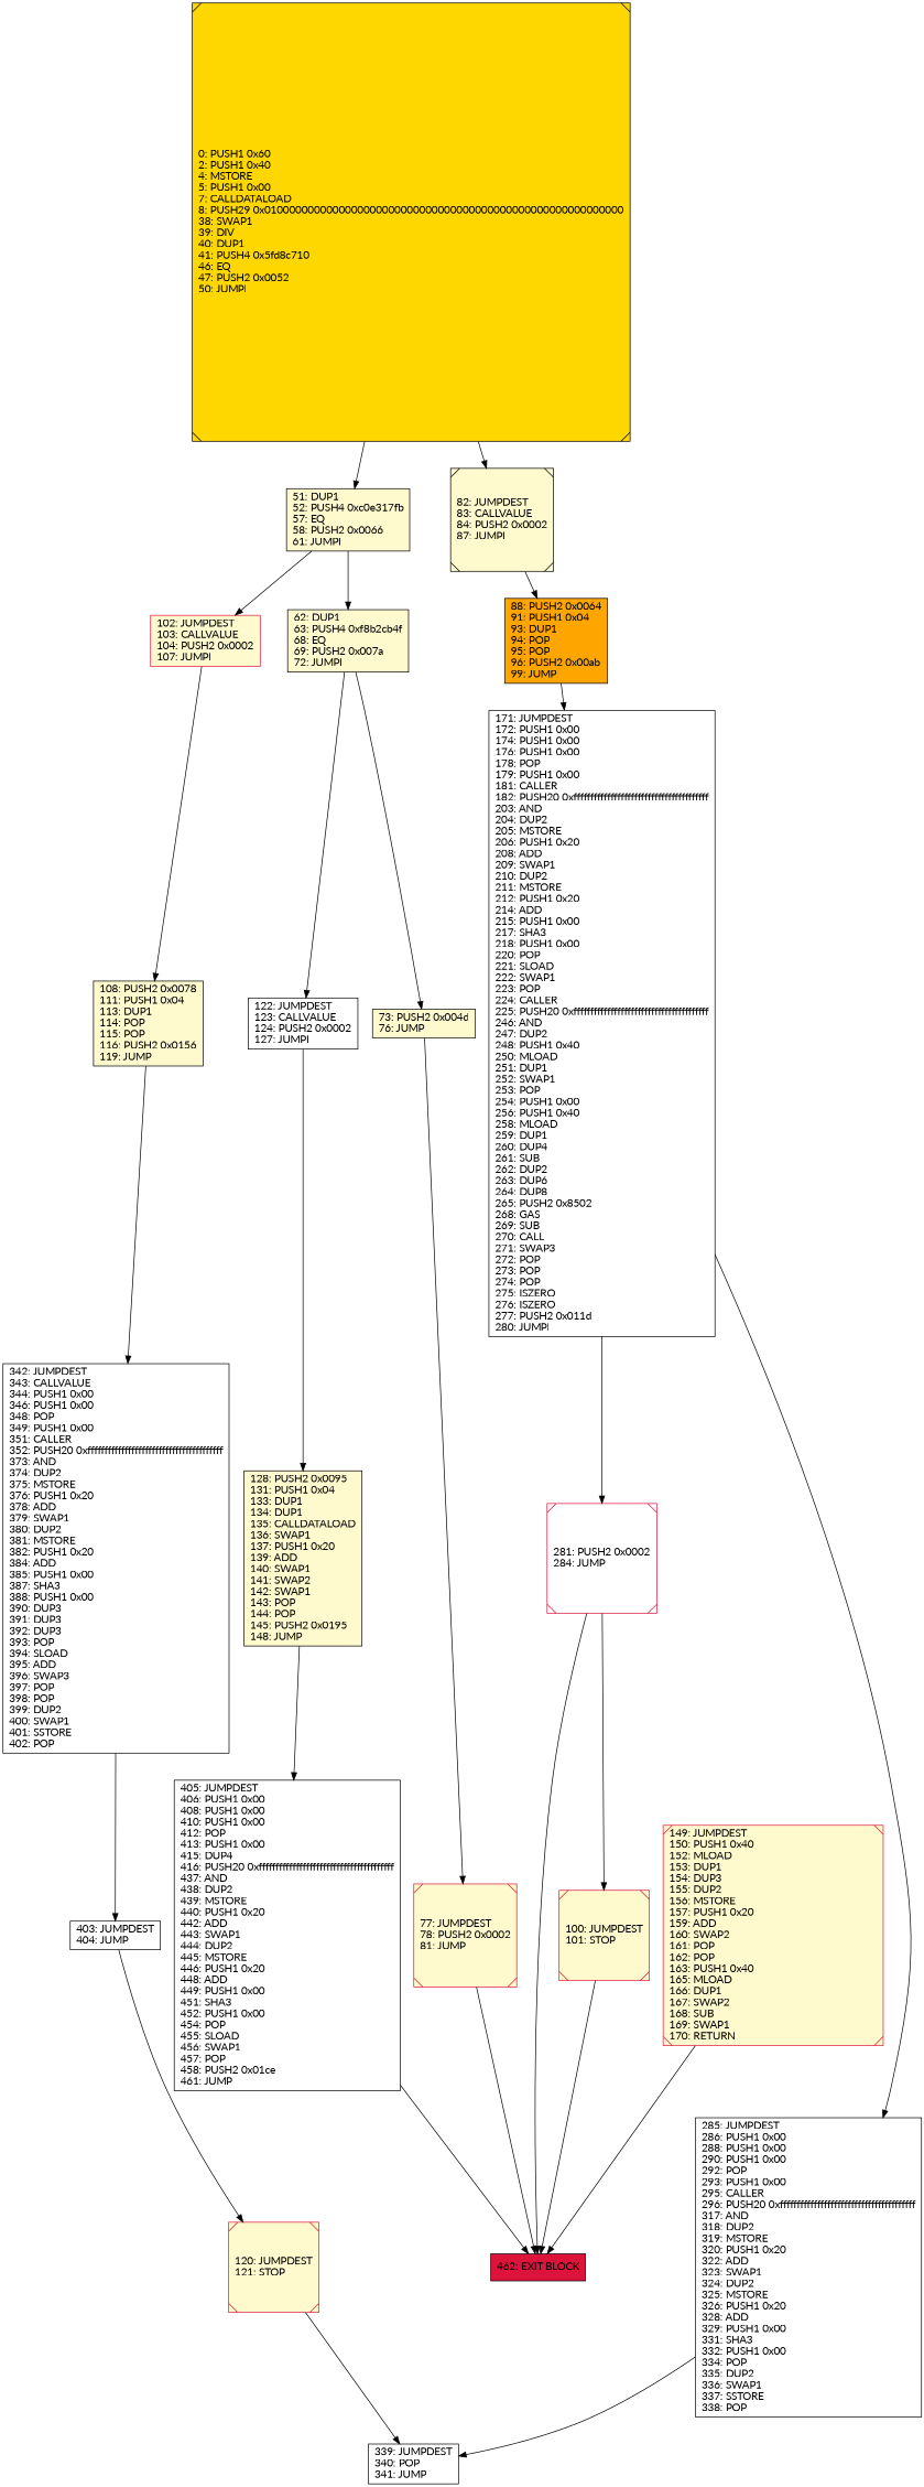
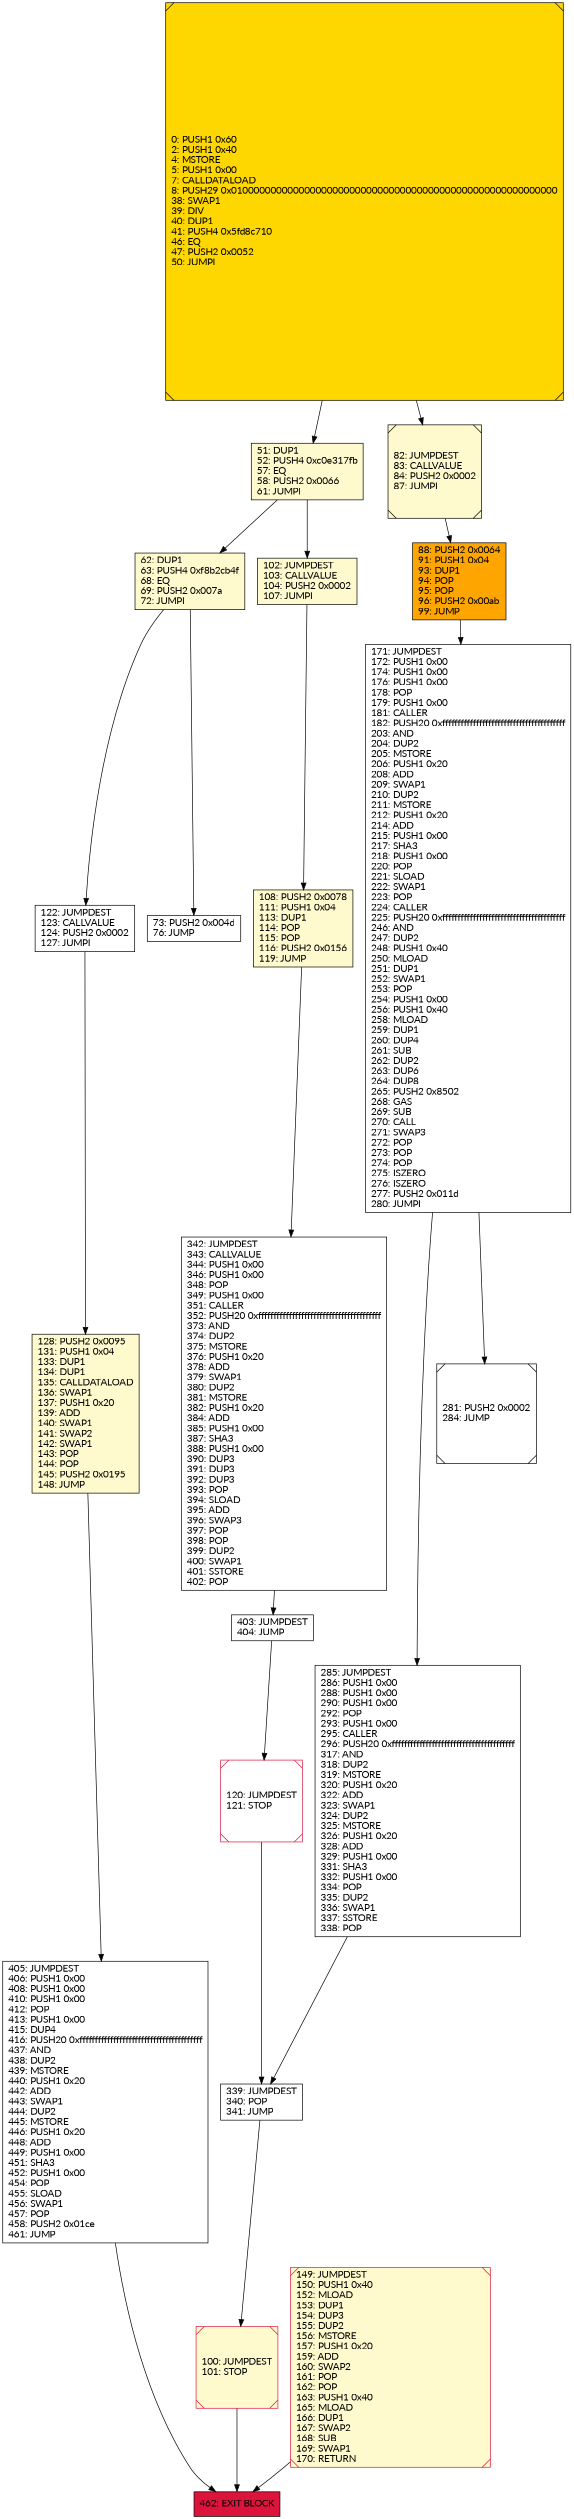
  digraph {
    fontname=Lato
    rankdir=UD
    node [color=black fillcolor=lemonchiffon fontcolor=black fontname=Lato shape=box style=filled]
    edge [fontname=Lato]
    n1 [fillcolor=gold label="0: PUSH1 0x60\l2: PUSH1 0x40\l4: MSTORE\l5: PUSH1 0x00\l7: CALLDATALOAD\l8: PUSH29 0x0100000000000000000000000000000000000000000000000000000000\l38: SWAP1\l39: DIV\l40: DUP1\l41: PUSH4 0x5fd8c710\l46: EQ\l47: PUSH2 0x0052\l50: JUMPI\l" shape=Msquare]
    n2 [label="51: DUP1\l52: PUSH4 0xc0e317fb\l57: EQ\l58: PUSH2 0x0066\l61: JUMPI\l"]
    n3 [label="82: JUMPDEST\l83: CALLVALUE\l84: PUSH2 0x0002\l87: JUMPI\l" shape=Msquare]
    n4 [label="62: DUP1\l63: PUSH4 0xf8b2cb4f\l68: EQ\l69: PUSH2 0x007a\l72: JUMPI\l"]
-   n5 [color=crimson label="102: JUMPDEST\l103: CALLVALUE\l104: PUSH2 0x0002\l107: JUMPI\l"]
+   n5 [label="102: JUMPDEST\l103: CALLVALUE\l104: PUSH2 0x0002\l107: JUMPI\l"]
    n6 [fillcolor=orange label="88: PUSH2 0x0064\l91: PUSH1 0x04\l93: DUP1\l94: POP\l95: POP\l96: PUSH2 0x00ab\l99: JUMP\l"]
    n7 [fillcolor=white label="122: JUMPDEST\l123: CALLVALUE\l124: PUSH2 0x0002\l127: JUMPI\l"]
-   n8 [label="73: PUSH2 0x004d\l76: JUMP\l"]
+   n8 [fillcolor=white label="73: PUSH2 0x004d\l76: JUMP\l"]
    n9 [label="128: PUSH2 0x0095\l131: PUSH1 0x04\l133: DUP1\l134: DUP1\l135: CALLDATALOAD\l136: SWAP1\l137: PUSH1 0x20\l139: ADD\l140: SWAP1\l141: SWAP2\l142: SWAP1\l143: POP\l144: POP\l145: PUSH2 0x0195\l148: JUMP\l"]
-   n10 [color=crimson label="77: JUMPDEST\l78: PUSH2 0x0002\l81: JUMP\l" shape=Msquare]
    n11 [label="108: PUSH2 0x0078\l111: PUSH1 0x04\l113: DUP1\l114: POP\l115: POP\l116: PUSH2 0x0156\l119: JUMP\l"]
    n12 [fillcolor=white label="403: JUMPDEST\l404: JUMP\l"]
-   n13 [color=crimson label="120: JUMPDEST\l121: STOP\l" shape=Msquare]
+   n13 [color=crimson fillcolor=white label="120: JUMPDEST\l121: STOP\l" shape=Msquare]
    n14 [fillcolor=white label="339: JUMPDEST\l340: POP\l341: JUMP\l"]
    n15 [fillcolor=white label="342: JUMPDEST\l343: CALLVALUE\l344: PUSH1 0x00\l346: PUSH1 0x00\l348: POP\l349: PUSH1 0x00\l351: CALLER\l352: PUSH20 0xffffffffffffffffffffffffffffffffffffffff\l373: AND\l374: DUP2\l375: MSTORE\l376: PUSH1 0x20\l378: ADD\l379: SWAP1\l380: DUP2\l381: MSTORE\l382: PUSH1 0x20\l384: ADD\l385: PUSH1 0x00\l387: SHA3\l388: PUSH1 0x00\l390: DUP3\l391: DUP3\l392: DUP3\l393: POP\l394: SLOAD\l395: ADD\l396: SWAP3\l397: POP\l398: POP\l399: DUP2\l400: SWAP1\l401: SSTORE\l402: POP\l"]
    n16 [color=crimson label="149: JUMPDEST\l150: PUSH1 0x40\l152: MLOAD\l153: DUP1\l154: DUP3\l155: DUP2\l156: MSTORE\l157: PUSH1 0x20\l159: ADD\l160: SWAP2\l161: POP\l162: POP\l163: PUSH1 0x40\l165: MLOAD\l166: DUP1\l167: SWAP2\l168: SUB\l169: SWAP1\l170: RETURN\l" shape=Msquare]
    n17 [fillcolor=crimson label="462: EXIT BLOCK\l"]
    n18 [fillcolor=white label="405: JUMPDEST\l406: PUSH1 0x00\l408: PUSH1 0x00\l410: PUSH1 0x00\l412: POP\l413: PUSH1 0x00\l415: DUP4\l416: PUSH20 0xffffffffffffffffffffffffffffffffffffffff\l437: AND\l438: DUP2\l439: MSTORE\l440: PUSH1 0x20\l442: ADD\l443: SWAP1\l444: DUP2\l445: MSTORE\l446: PUSH1 0x20\l448: ADD\l449: PUSH1 0x00\l451: SHA3\l452: PUSH1 0x00\l454: POP\l455: SLOAD\l456: SWAP1\l457: POP\l458: PUSH2 0x01ce\l461: JUMP\l"]
    n19 [fillcolor=white label="285: JUMPDEST\l286: PUSH1 0x00\l288: PUSH1 0x00\l290: PUSH1 0x00\l292: POP\l293: PUSH1 0x00\l295: CALLER\l296: PUSH20 0xffffffffffffffffffffffffffffffffffffffff\l317: AND\l318: DUP2\l319: MSTORE\l320: PUSH1 0x20\l322: ADD\l323: SWAP1\l324: DUP2\l325: MSTORE\l326: PUSH1 0x20\l328: ADD\l329: PUSH1 0x00\l331: SHA3\l332: PUSH1 0x00\l334: POP\l335: DUP2\l336: SWAP1\l337: SSTORE\l338: POP\l"]
    n20 [color=crimson label="100: JUMPDEST\l101: STOP\l" shape=Msquare]
    n21 [fillcolor=white label="171: JUMPDEST\l172: PUSH1 0x00\l174: PUSH1 0x00\l176: PUSH1 0x00\l178: POP\l179: PUSH1 0x00\l181: CALLER\l182: PUSH20 0xffffffffffffffffffffffffffffffffffffffff\l203: AND\l204: DUP2\l205: MSTORE\l206: PUSH1 0x20\l208: ADD\l209: SWAP1\l210: DUP2\l211: MSTORE\l212: PUSH1 0x20\l214: ADD\l215: PUSH1 0x00\l217: SHA3\l218: PUSH1 0x00\l220: POP\l221: SLOAD\l222: SWAP1\l223: POP\l224: CALLER\l225: PUSH20 0xffffffffffffffffffffffffffffffffffffffff\l246: AND\l247: DUP2\l248: PUSH1 0x40\l250: MLOAD\l251: DUP1\l252: SWAP1\l253: POP\l254: PUSH1 0x00\l256: PUSH1 0x40\l258: MLOAD\l259: DUP1\l260: DUP4\l261: SUB\l262: DUP2\l263: DUP6\l264: DUP8\l265: PUSH2 0x8502\l268: GAS\l269: SUB\l270: CALL\l271: SWAP3\l272: POP\l273: POP\l274: POP\l275: ISZERO\l276: ISZERO\l277: PUSH2 0x011d\l280: JUMPI\l"]
-   n22 [color=crimson fillcolor=white label="281: PUSH2 0x0002\l284: JUMP\l" shape=Msquare]
+   n22 [fillcolor=white label="281: PUSH2 0x0002\l284: JUMP\l" shape=Msquare]
    n1 -> n2
    n1 -> n3
    n2 -> n4
    n2 -> n5
    n3 -> n6
    n4 -> n7
    n4 -> n8
    n5 -> n11
    n6 -> n21
    n7 -> n9
-   n8 -> n10
    n9 -> n18
-   n10 -> n17
    n11 -> n15
    n12 -> n13
    n13 -> n14
-   n22 -> n20
+   n14 -> n20
    n15 -> n12
    n16 -> n17
    n18 -> n17
    n19 -> n14
    n20 -> n17
    n21 -> n19
    n21 -> n22
-   n22 -> n17
  }
